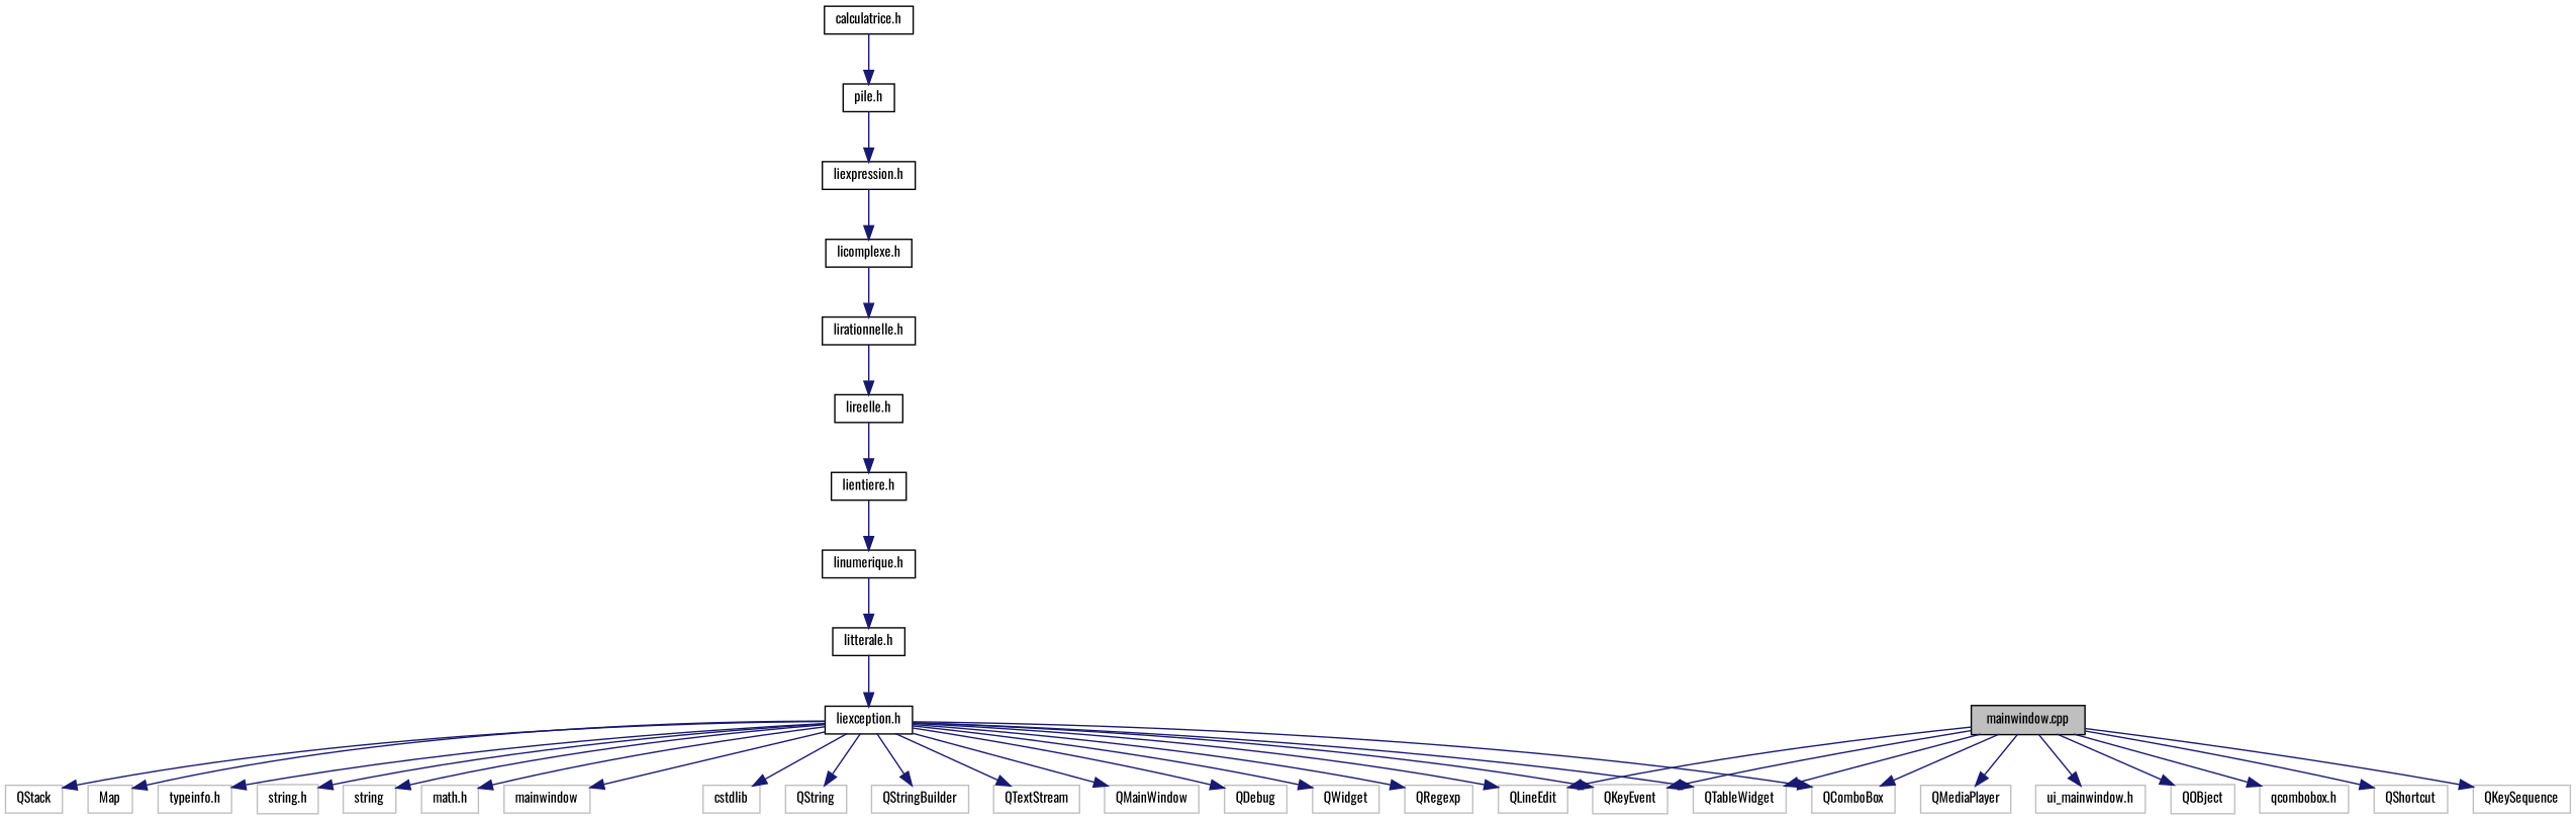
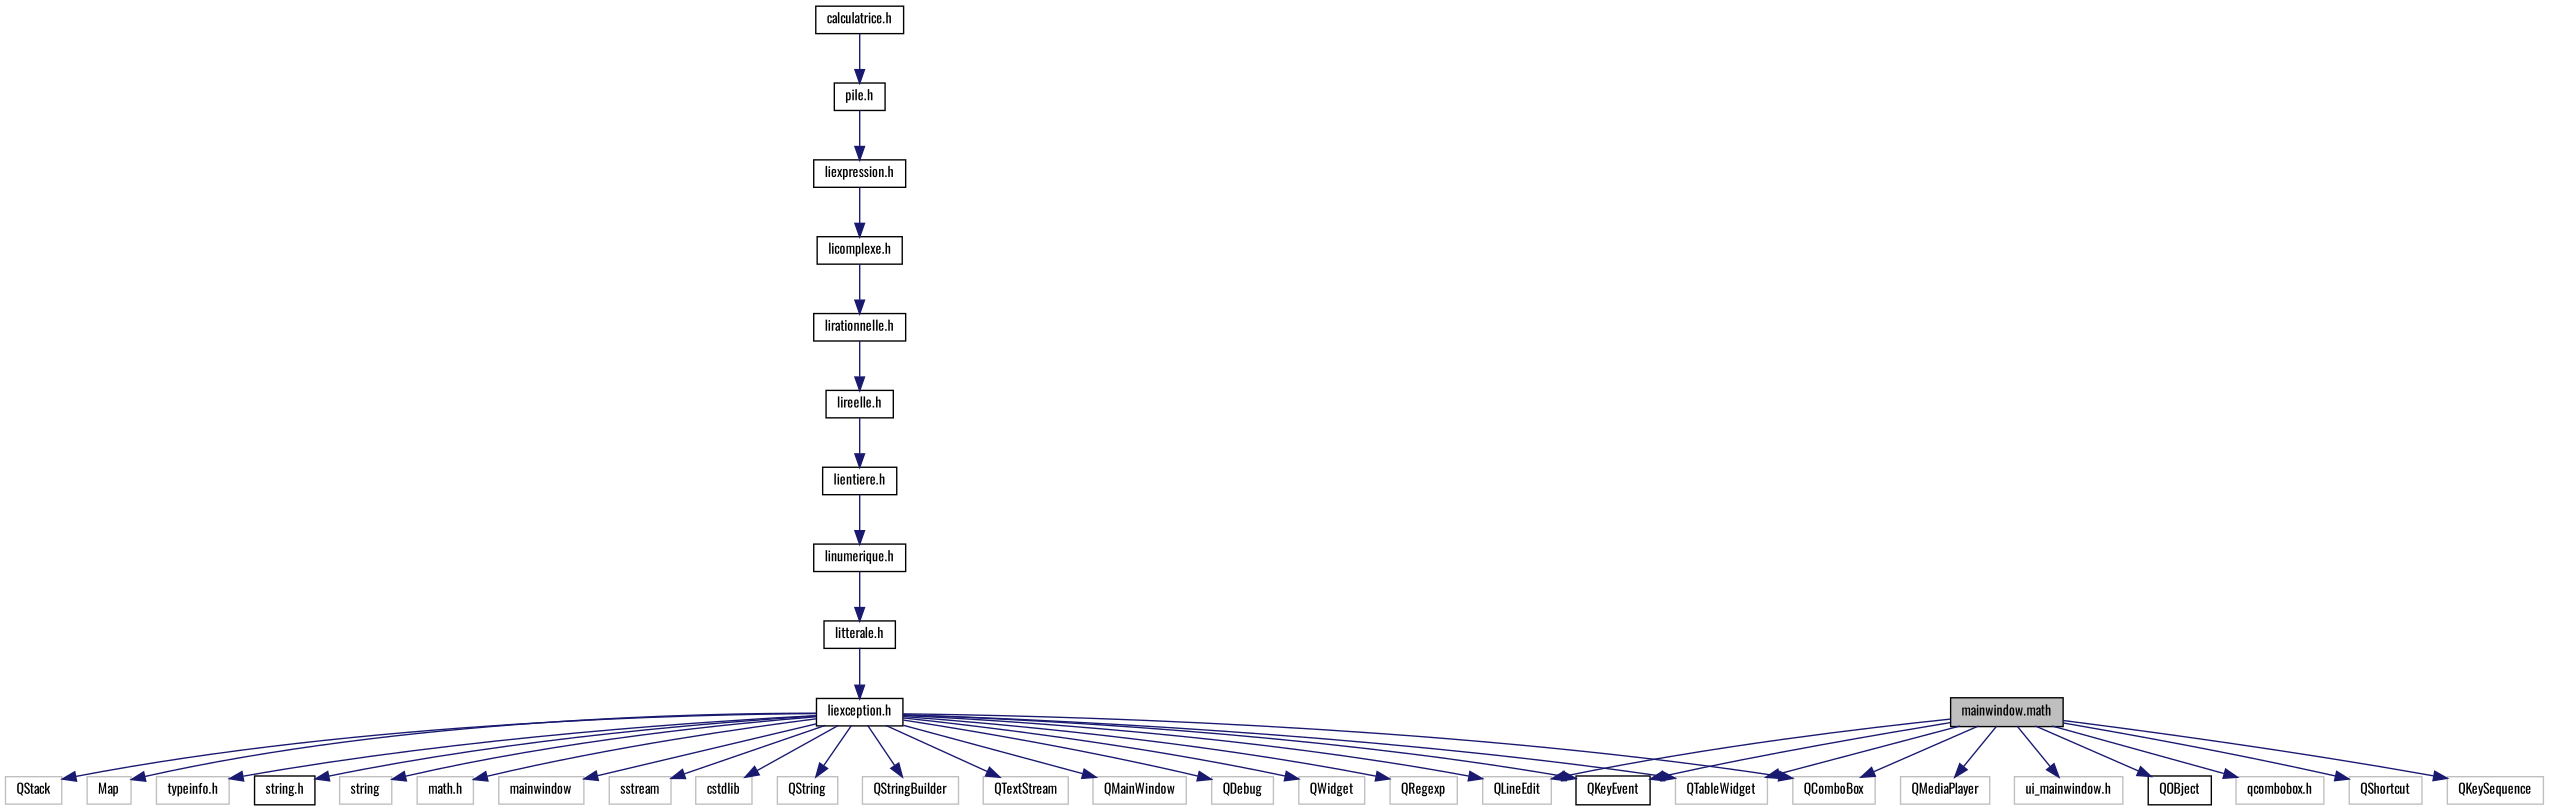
  digraph {
    fontname=Oswald
    node [color=grey75 fillcolor=white fontname=Oswald fontsize=10 shape=record style=filled]
    edge [color=midnightblue fontname=Oswald fontsize=10 labelfontname=Helvetica labelfontsize=10 style=solid]
-   n1 [color=black fillcolor=grey75 fontcolor=black height=0.2 label="mainwindow.cpp" width=0.4]
+   n1 [color=black fillcolor=grey75 fontcolor=black height=0.2 label="mainwindow.math" width=0.4]
    n2 [height=0.2 label=QLineEdit width=0.4]
-   n3 [height=0.2 label=QKeyEvent width=0.4]
+   n3 [color=black height=0.2 label=QKeyEvent width=0.4]
    n4 [height=0.2 label=QTableWidget width=0.4]
    n5 [height=0.2 label=QComboBox width=0.4]
    n6 [height=0.2 label=QMediaPlayer width=0.4]
    n7 [height=0.2 label="ui_mainwindow.h" width=0.4]
-   n8 [height=0.2 label=QOBject width=0.4]
+   n8 [color=black height=0.2 label=QOBject width=0.4]
    n9 [height=0.2 label="qcombobox.h" width=0.4]
    n10 [height=0.2 label=QShortcut width=0.4]
    n11 [height=0.2 label=QKeySequence width=0.4]
    n12 [color=black height=0.2 label="calculatrice.h" width=0.4]
    n13 [color=black height=0.2 label="pile.h" width=0.4]
    n14 [color=black height=0.2 label="liexpression.h" width=0.4]
    n15 [color=black height=0.2 label="licomplexe.h" width=0.4]
    n16 [color=black height=0.2 label="lirationnelle.h" width=0.4]
    n17 [color=black height=0.2 label="lireelle.h" width=0.4]
    n18 [color=black height=0.2 label="lientiere.h" width=0.4]
    n19 [color=black height=0.2 label="linumerique.h" width=0.4]
    n20 [color=black height=0.2 label="litterale.h" width=0.4]
    n21 [color=black height=0.2 label="liexception.h" width=0.4]
    n22 [height=0.2 label="typeinfo.h" width=0.4]
-   n23 [height=0.2 label="string.h" width=0.4]
+   n23 [color=black height=0.2 label="string.h" width=0.4]
    n24 [height=0.2 label=string width=0.4]
    n25 [height=0.2 label="math.h" width=0.4]
    n26 [height=0.2 label=mainwindow width=0.4]
+   n27 [height=0.2 label=sstream width=0.4]
    n28 [height=0.2 label=cstdlib width=0.4]
    n29 [height=0.2 label=QString width=0.4]
    n30 [height=0.2 label=QStringBuilder width=0.4]
    n31 [height=0.2 label=QTextStream width=0.4]
    n32 [height=0.2 label=QMainWindow width=0.4]
    n33 [height=0.2 label=QDebug width=0.4]
    n34 [height=0.2 label=QWidget width=0.4]
    n35 [height=0.2 label=QRegexp width=0.4]
    n36 [height=0.2 label=QStack width=0.4]
    n37 [height=0.2 label=Map width=0.4]
    n1 -> n2
    n1 -> n3
    n1 -> n4
    n1 -> n5
    n1 -> n6
    n1 -> n7
    n1 -> n8
    n1 -> n9
    n1 -> n10
    n1 -> n11
    n12 -> n13
    n13 -> n14
    n14 -> n15
    n15 -> n16
    n16 -> n17
    n17 -> n18
    n18 -> n19
    n19 -> n20
    n20 -> n21
    n21 -> n2
    n21 -> n3
    n21 -> n4
    n21 -> n5
    n21 -> n22
    n21 -> n23
    n21 -> n24
    n21 -> n25
    n21 -> n26
+   n21 -> n27
    n21 -> n28
    n21 -> n29
    n21 -> n30
    n21 -> n31
    n21 -> n32
    n21 -> n33
    n21 -> n34
    n21 -> n35
    n21 -> n36
    n21 -> n37
  }
